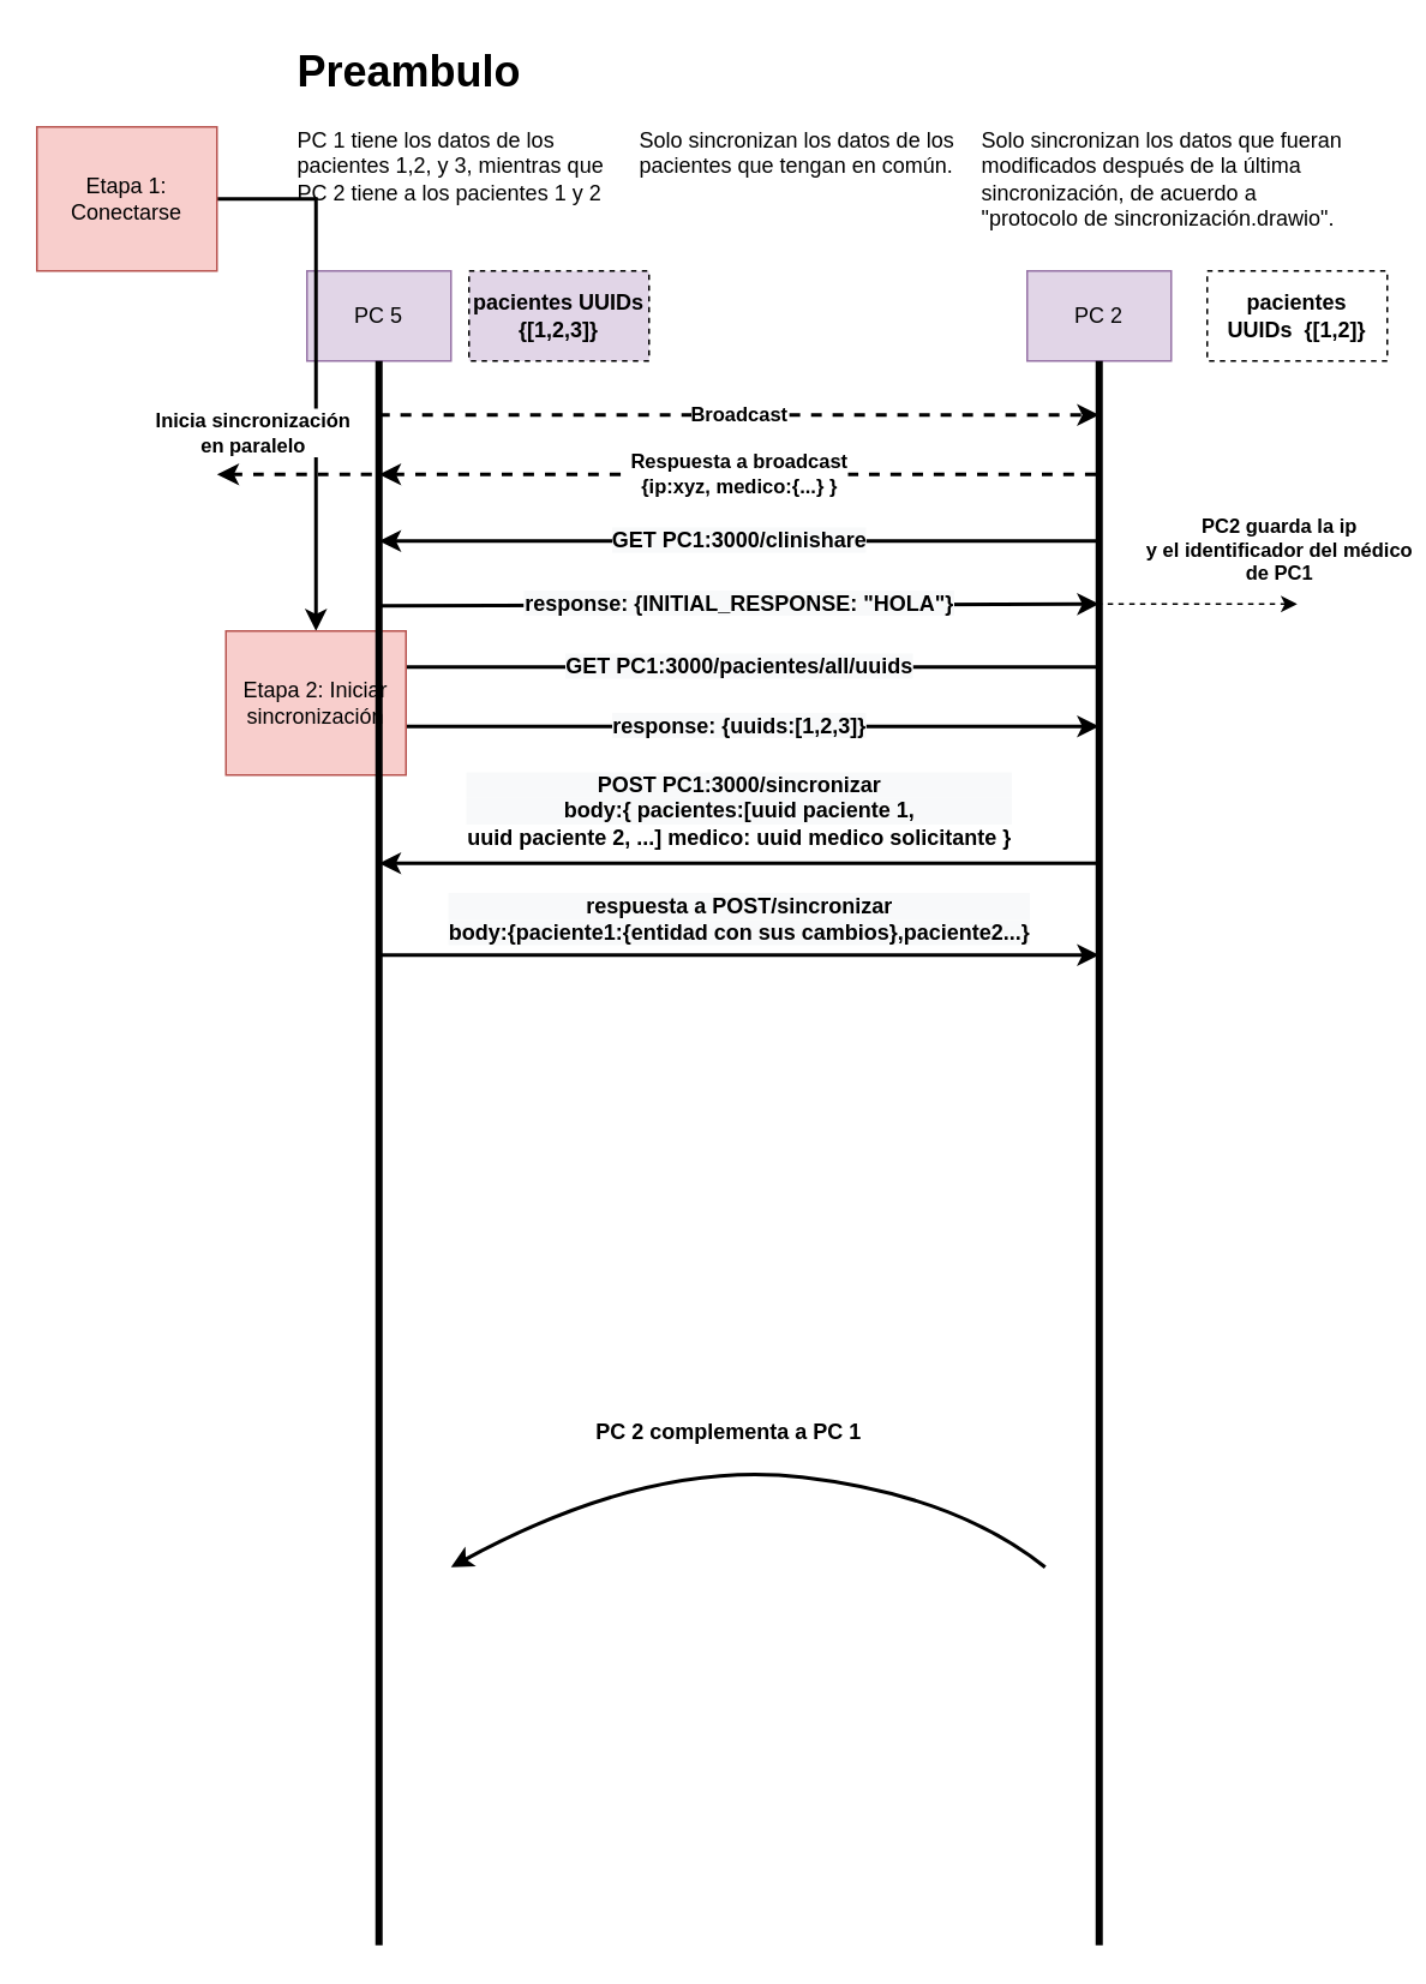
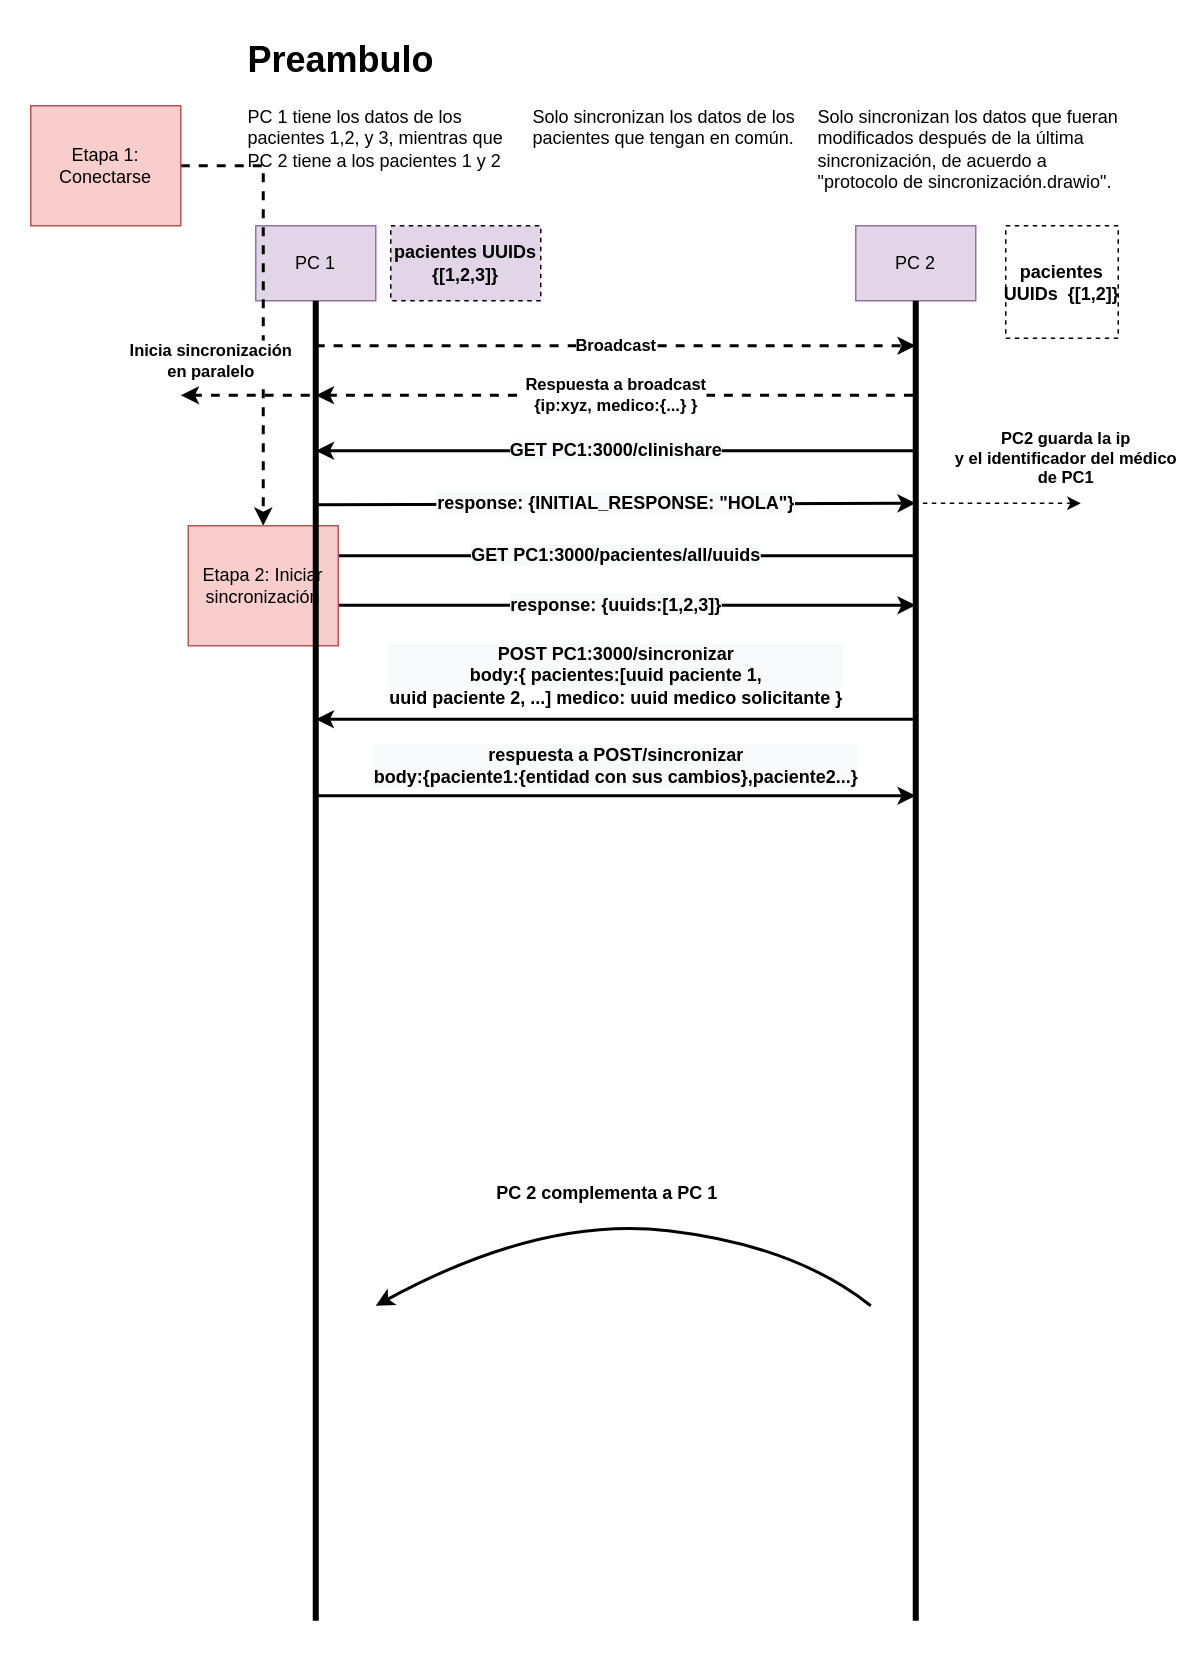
  <mxCell id="0" />
  <mxCell id="1" parent="0" />
- <mxCell id="2" value="PC 5" style="rounded=0;whiteSpace=wrap;html=1;fillColor=#e1d5e7;strokeColor=#9673a6;" parent="1" vertex="1"><mxGeometry x="170" y="150" width="80" height="50" as="geometry" /></mxCell>
+ <mxCell id="2" value="PC 1" style="rounded=0;whiteSpace=wrap;html=1;fillColor=#e1d5e7;strokeColor=#9673a6;" parent="1" vertex="1"><mxGeometry x="170" y="150" width="80" height="50" as="geometry" /></mxCell>
  <mxCell id="3" value="PC 2" style="rounded=0;whiteSpace=wrap;html=1;fillColor=#e1d5e7;strokeColor=#9673a6;" parent="1" vertex="1"><mxGeometry x="570" y="150" width="80" height="50" as="geometry" /></mxCell>
  <mxCell id="4" value="&lt;b style=&quot;font-size: 12px; background-color: rgb(248, 249, 250);&quot;&gt;response: {INITIAL_RESPONSE: &quot;HOLA&quot;}&lt;/b&gt;" style="curved=1;endArrow=classic;html=1;rounded=0;strokeWidth=2;" parent="1" edge="1"><mxGeometry y="1" width="50" height="50" relative="1" as="geometry"><mxPoint x="210" y="336" as="sourcePoint" /><mxPoint x="610" y="335" as="targetPoint" /><Array as="points"><mxPoint x="320" y="336" /></Array><mxPoint as="offset" /></mxGeometry></mxCell>
  <mxCell id="5" value="&lt;b style=&quot;color: rgb(0, 0, 0); font-family: Helvetica; font-size: 12px; font-style: normal; font-variant-ligatures: normal; font-variant-caps: normal; letter-spacing: normal; orphans: 2; text-align: center; text-indent: 0px; text-transform: none; widows: 2; word-spacing: 0px; -webkit-text-stroke-width: 0px; background-color: rgb(248, 249, 250); text-decoration-thickness: initial; text-decoration-style: initial; text-decoration-color: initial;&quot;&gt;GET PC1:3000/clinishare&lt;/b&gt;" style="curved=1;endArrow=classic;html=1;rounded=0;strokeWidth=2;" parent="1" edge="1"><mxGeometry width="50" height="50" relative="1" as="geometry"><mxPoint x="610" y="300" as="sourcePoint" /><mxPoint x="210" y="300" as="targetPoint" /><Array as="points" /><mxPoint as="offset" /></mxGeometry></mxCell>
  <mxCell id="6" value="Broadcast" style="curved=1;endArrow=classic;html=1;rounded=0;fontStyle=1;dashed=1;strokeWidth=2;" parent="1" edge="1"><mxGeometry width="50" height="50" relative="1" as="geometry"><mxPoint x="210" y="230" as="sourcePoint" /><mxPoint x="610" y="230" as="targetPoint" /><Array as="points" /><mxPoint as="offset" /></mxGeometry></mxCell>
- <mxCell id="7" style="edgeStyle=orthogonalEdgeStyle;rounded=0;orthogonalLoop=1;jettySize=auto;html=1;strokeWidth=2;" edge="1" parent="1" source="8" target="12"><mxGeometry relative="1" as="geometry" /></mxCell>
+ <mxCell id="7" style="edgeStyle=orthogonalEdgeStyle;rounded=0;orthogonalLoop=1;jettySize=auto;html=1;strokeWidth=2;dashed=1;" edge="1" parent="1" source="8" target="12"><mxGeometry relative="1" as="geometry" /></mxCell>
  <mxCell id="8" value="Etapa 1: Conectarse" style="text;html=1;strokeColor=#b85450;fillColor=#f8cecc;align=center;verticalAlign=middle;whiteSpace=wrap;rounded=0;" parent="1" vertex="1"><mxGeometry x="20" y="70" width="100" height="80" as="geometry" /></mxCell>
  <mxCell id="9" value="&lt;div style=&quot;color: rgb(0, 0, 0); font-family: Helvetica; font-size: 12px; font-style: normal; font-variant-ligatures: normal; font-variant-caps: normal; font-weight: 400; letter-spacing: normal; orphans: 2; text-align: center; text-indent: 0px; text-transform: none; widows: 2; word-spacing: 0px; -webkit-text-stroke-width: 0px; background-color: rgb(248, 249, 250); text-decoration-thickness: initial; text-decoration-style: initial; text-decoration-color: initial;&quot;&gt;&lt;b&gt;POST PC1:3000/sincronizar&lt;/b&gt;&lt;/div&gt;&lt;div style=&quot;color: rgb(0, 0, 0); font-family: Helvetica; font-size: 12px; font-style: normal; font-variant-ligatures: normal; font-variant-caps: normal; font-weight: 400; letter-spacing: normal; orphans: 2; text-align: center; text-indent: 0px; text-transform: none; widows: 2; word-spacing: 0px; -webkit-text-stroke-width: 0px; background-color: rgb(248, 249, 250); text-decoration-thickness: initial; text-decoration-style: initial; text-decoration-color: initial;&quot;&gt;&lt;b&gt;body:{ pacientes:[uuid paciente 1,&lt;/b&gt;&lt;/div&gt;&lt;b style=&quot;font-size: 12px;&quot;&gt;uuid paciente 2, ...&lt;/b&gt;&lt;b style=&quot;font-size: 12px;&quot;&gt;] medico: uuid medico solicitante }&lt;/b&gt;&lt;b style=&quot;font-size: 12px;&quot;&gt;&lt;br&gt;&lt;/b&gt;" style="curved=1;endArrow=classic;html=1;rounded=0;strokeWidth=2;" parent="1" edge="1"><mxGeometry y="-29" width="50" height="50" relative="1" as="geometry"><mxPoint x="610" y="479" as="sourcePoint" /><mxPoint x="210" y="479" as="targetPoint" /><Array as="points" /><mxPoint as="offset" /></mxGeometry></mxCell>
  <mxCell id="10" value="&lt;b style=&quot;color: rgb(0, 0, 0); font-family: Helvetica; font-size: 12px; font-style: normal; font-variant-ligatures: normal; font-variant-caps: normal; letter-spacing: normal; orphans: 2; text-align: center; text-indent: 0px; text-transform: none; widows: 2; word-spacing: 0px; -webkit-text-stroke-width: 0px; background-color: rgb(248, 249, 250); text-decoration-thickness: initial; text-decoration-style: initial; text-decoration-color: initial;&quot;&gt;response: {uuids:[1,2,3]}&lt;/b&gt;" style="curved=1;endArrow=classic;html=1;rounded=0;strokeWidth=2;" parent="1" edge="1"><mxGeometry width="50" height="50" relative="1" as="geometry"><mxPoint x="210" y="403" as="sourcePoint" /><mxPoint x="610" y="403" as="targetPoint" /><Array as="points"><mxPoint x="320" y="403" /><mxPoint x="530" y="403" /></Array></mxGeometry></mxCell>
  <mxCell id="11" value="&lt;b style=&quot;color: rgb(0, 0, 0); font-family: Helvetica; font-size: 12px; font-style: normal; font-variant-ligatures: normal; font-variant-caps: normal; letter-spacing: normal; orphans: 2; text-align: center; text-indent: 0px; text-transform: none; widows: 2; word-spacing: 0px; -webkit-text-stroke-width: 0px; background-color: rgb(248, 249, 250); text-decoration-thickness: initial; text-decoration-style: initial; text-decoration-color: initial;&quot;&gt;GET PC1:3000/pacientes/all/uuids&lt;/b&gt;" style="endArrow=classic;html=1;rounded=0;strokeWidth=2;" parent="1" edge="1"><mxGeometry width="50" height="50" relative="1" as="geometry"><mxPoint x="610" y="370" as="sourcePoint" /><mxPoint x="210" y="370" as="targetPoint" /></mxGeometry></mxCell>
  <mxCell id="12" value="Etapa 2: Iniciar sincronización" style="text;html=1;strokeColor=#b85450;fillColor=#f8cecc;align=center;verticalAlign=middle;whiteSpace=wrap;rounded=0;" parent="1" vertex="1"><mxGeometry x="125" y="350" width="100" height="80" as="geometry" /></mxCell>
  <mxCell id="13" value="" style="curved=1;endArrow=classic;html=1;rounded=0;exitX=0.25;exitY=0;exitDx=0;exitDy=0;entryX=0.75;entryY=0;entryDx=0;entryDy=0;strokeWidth=2;" parent="1" edge="1"><mxGeometry width="50" height="50" relative="1" as="geometry"><mxPoint x="580" y="870" as="sourcePoint" /><mxPoint x="250" y="870" as="targetPoint" /><Array as="points"><mxPoint x="530" y="830" /><mxPoint x="360" y="810" /></Array></mxGeometry></mxCell>
  <mxCell id="14" value="&lt;b&gt;PC 2 complementa a PC 1&lt;/b&gt;" style="text;html=1;strokeColor=none;fillColor=none;align=center;verticalAlign=middle;whiteSpace=wrap;rounded=0;" parent="1" vertex="1"><mxGeometry x="313.75" y="780" width="181.25" height="30" as="geometry" /></mxCell>
  <mxCell id="15" value="&lt;div style=&quot;color: rgb(0, 0, 0); font-family: Helvetica; font-size: 12px; font-style: normal; font-variant-ligatures: normal; font-variant-caps: normal; font-weight: 400; letter-spacing: normal; orphans: 2; text-align: center; text-indent: 0px; text-transform: none; widows: 2; word-spacing: 0px; -webkit-text-stroke-width: 0px; background-color: rgb(248, 249, 250); text-decoration-thickness: initial; text-decoration-style: initial; text-decoration-color: initial;&quot;&gt;&lt;b&gt;respuesta a POST/sincronizar&lt;/b&gt;&lt;/div&gt;&lt;div style=&quot;color: rgb(0, 0, 0); font-family: Helvetica; font-size: 12px; font-style: normal; font-variant-ligatures: normal; font-variant-caps: normal; font-weight: 400; letter-spacing: normal; orphans: 2; text-align: center; text-indent: 0px; text-transform: none; widows: 2; word-spacing: 0px; -webkit-text-stroke-width: 0px; background-color: rgb(248, 249, 250); text-decoration-thickness: initial; text-decoration-style: initial; text-decoration-color: initial;&quot;&gt;&lt;b&gt;body:{paciente1:{entidad con sus cambios},paciente2...}&lt;/b&gt;&lt;/div&gt;" style="endArrow=classic;html=1;rounded=0;strokeWidth=2;" parent="1" edge="1"><mxGeometry y="20" width="50" height="50" relative="1" as="geometry"><mxPoint x="210" y="530" as="sourcePoint" /><mxPoint x="610" y="530" as="targetPoint" /><mxPoint as="offset" /></mxGeometry></mxCell>
- <mxCell id="16" value="&lt;b&gt;pacientes UUIDs&amp;nbsp;&lt;/b&gt;&lt;b&gt;&amp;nbsp;{[1,2]}&lt;/b&gt;" style="rounded=0;whiteSpace=wrap;html=1;dashed=1;" parent="1" vertex="1"><mxGeometry x="670" y="150" width="100" height="50" as="geometry" /></mxCell>
+ <mxCell id="16" value="&lt;b&gt;pacientes UUIDs&amp;nbsp;&lt;/b&gt;&lt;b&gt;&amp;nbsp;{[1,2]}&lt;/b&gt;" style="rounded=0;whiteSpace=wrap;html=1;dashed=1;" parent="1" vertex="1"><mxGeometry x="670" y="150" width="75" height="75" as="geometry" /></mxCell>
  <mxCell id="17" value="Respuesta a broadcast&lt;br&gt;{ip:xyz, medico:{...} }" style="curved=1;endArrow=none;html=1;rounded=0;fontStyle=1;dashed=1;startArrow=classic;startFill=1;endFill=0;strokeWidth=2;" parent="1" edge="1"><mxGeometry width="50" height="50" relative="1" as="geometry"><mxPoint x="210" y="263" as="sourcePoint" /><mxPoint x="610" y="263" as="targetPoint" /><Array as="points"><mxPoint x="320" y="263" /></Array><mxPoint as="offset" /></mxGeometry></mxCell>
  <mxCell id="18" value="" style="endArrow=none;html=1;rounded=0;exitX=0.5;exitY=1;exitDx=0;exitDy=0;strokeWidth=4;" edge="1" parent="1" source="2"><mxGeometry width="50" height="50" relative="1" as="geometry"><mxPoint x="240" y="260" as="sourcePoint" /><mxPoint x="210" y="1080" as="targetPoint" /></mxGeometry></mxCell>
  <mxCell id="19" value="" style="endArrow=none;html=1;rounded=0;exitX=0.5;exitY=1;exitDx=0;exitDy=0;strokeWidth=4;" edge="1" parent="1"><mxGeometry width="50" height="50" relative="1" as="geometry"><mxPoint x="610" y="200" as="sourcePoint" /><mxPoint x="610" y="1080" as="targetPoint" /></mxGeometry></mxCell>
  <mxCell id="20" value="Inicia sincronización&lt;br&gt;en paralelo" style="curved=1;endArrow=none;html=1;rounded=0;fontStyle=1;dashed=1;startArrow=classic;startFill=1;endFill=0;strokeWidth=2;" edge="1" parent="1"><mxGeometry x="-0.556" y="23" width="50" height="50" relative="1" as="geometry"><mxPoint x="120" y="263" as="sourcePoint" /><mxPoint x="210" y="263" as="targetPoint" /><Array as="points" /><mxPoint as="offset" /></mxGeometry></mxCell>
  <mxCell id="21" value="PC2 guarda la ip&lt;br&gt;y el identificador del médico&lt;br&gt;de PC1" style="curved=1;endArrow=none;html=1;rounded=0;fontStyle=1;dashed=1;startArrow=classic;startFill=1;endFill=0;" edge="1" parent="1"><mxGeometry x="-0.818" y="-30" width="50" height="50" relative="1" as="geometry"><mxPoint x="720" y="335" as="sourcePoint" /><mxPoint x="610" y="335" as="targetPoint" /><Array as="points" /><mxPoint as="offset" /></mxGeometry></mxCell>
  <mxCell id="22" value="&lt;h1&gt;Preambulo&lt;/h1&gt;&lt;p&gt;PC 1 tiene los datos de los pacientes 1,2, y 3, mientras que PC 2 tiene a los pacientes 1 y 2&lt;/p&gt;" style="text;html=1;strokeColor=none;fillColor=none;spacing=5;spacingTop=-20;whiteSpace=wrap;overflow=hidden;rounded=0;" vertex="1" parent="1"><mxGeometry x="160" y="20" width="190" height="120" as="geometry" /></mxCell>
  <mxCell id="23" value="&lt;b&gt;pacientes UUIDs {[1,2,3]}&lt;/b&gt;" style="rounded=0;whiteSpace=wrap;html=1;dashed=1;fillColor=#e1d5e7;" vertex="1" parent="1"><mxGeometry x="260" y="150" width="100" height="50" as="geometry" /></mxCell>
  <mxCell id="24" value="&lt;h1&gt;&lt;br&gt;&lt;/h1&gt;&lt;p&gt;Solo sincronizan los datos de los pacientes que tengan en común.&lt;/p&gt;" style="text;html=1;strokeColor=none;fillColor=none;spacing=5;spacingTop=-20;whiteSpace=wrap;overflow=hidden;rounded=0;" vertex="1" parent="1"><mxGeometry x="350" y="20" width="190" height="120" as="geometry" /></mxCell>
  <mxCell id="25" value="&lt;h1&gt;&lt;br&gt;&lt;/h1&gt;&lt;p&gt;Solo sincronizan los datos que fueran modificados después de la última sincronización, de acuerdo a &quot;protocolo de sincronización.drawio&quot;.&lt;/p&gt;" style="text;html=1;strokeColor=none;fillColor=none;spacing=5;spacingTop=-20;whiteSpace=wrap;overflow=hidden;rounded=0;" vertex="1" parent="1"><mxGeometry x="540" y="20" width="210" height="120" as="geometry" /></mxCell>
